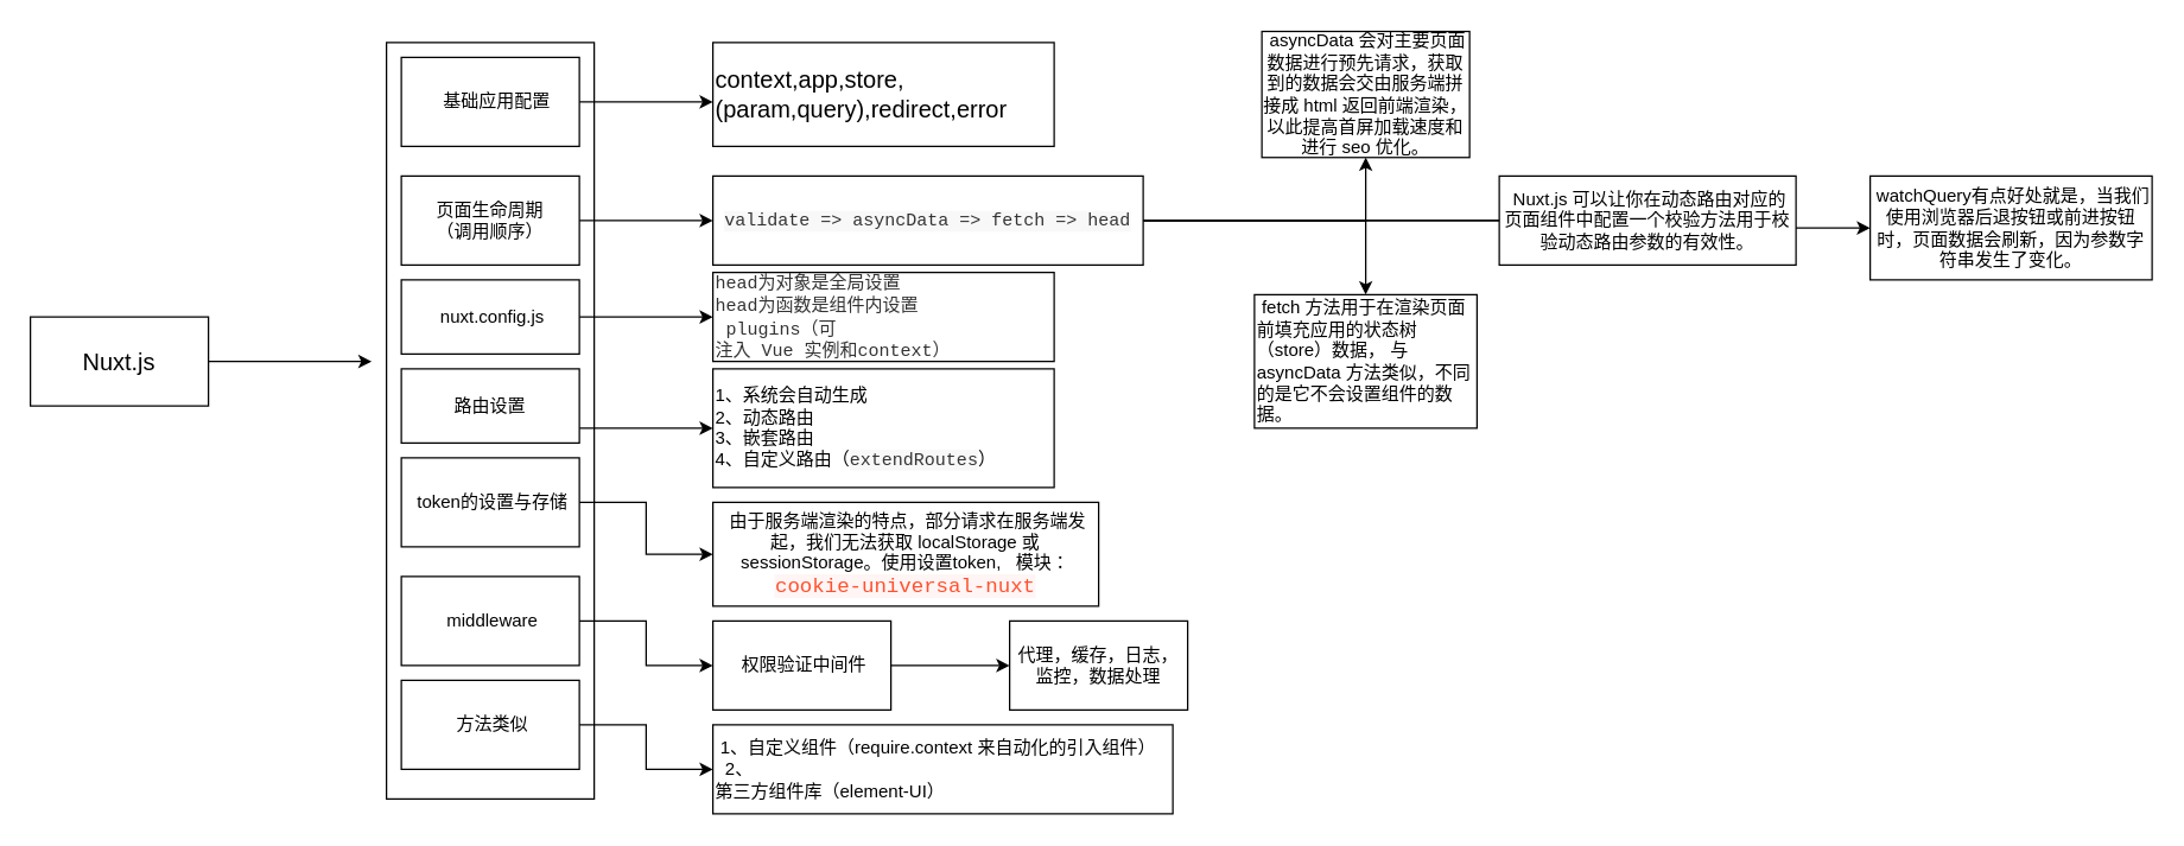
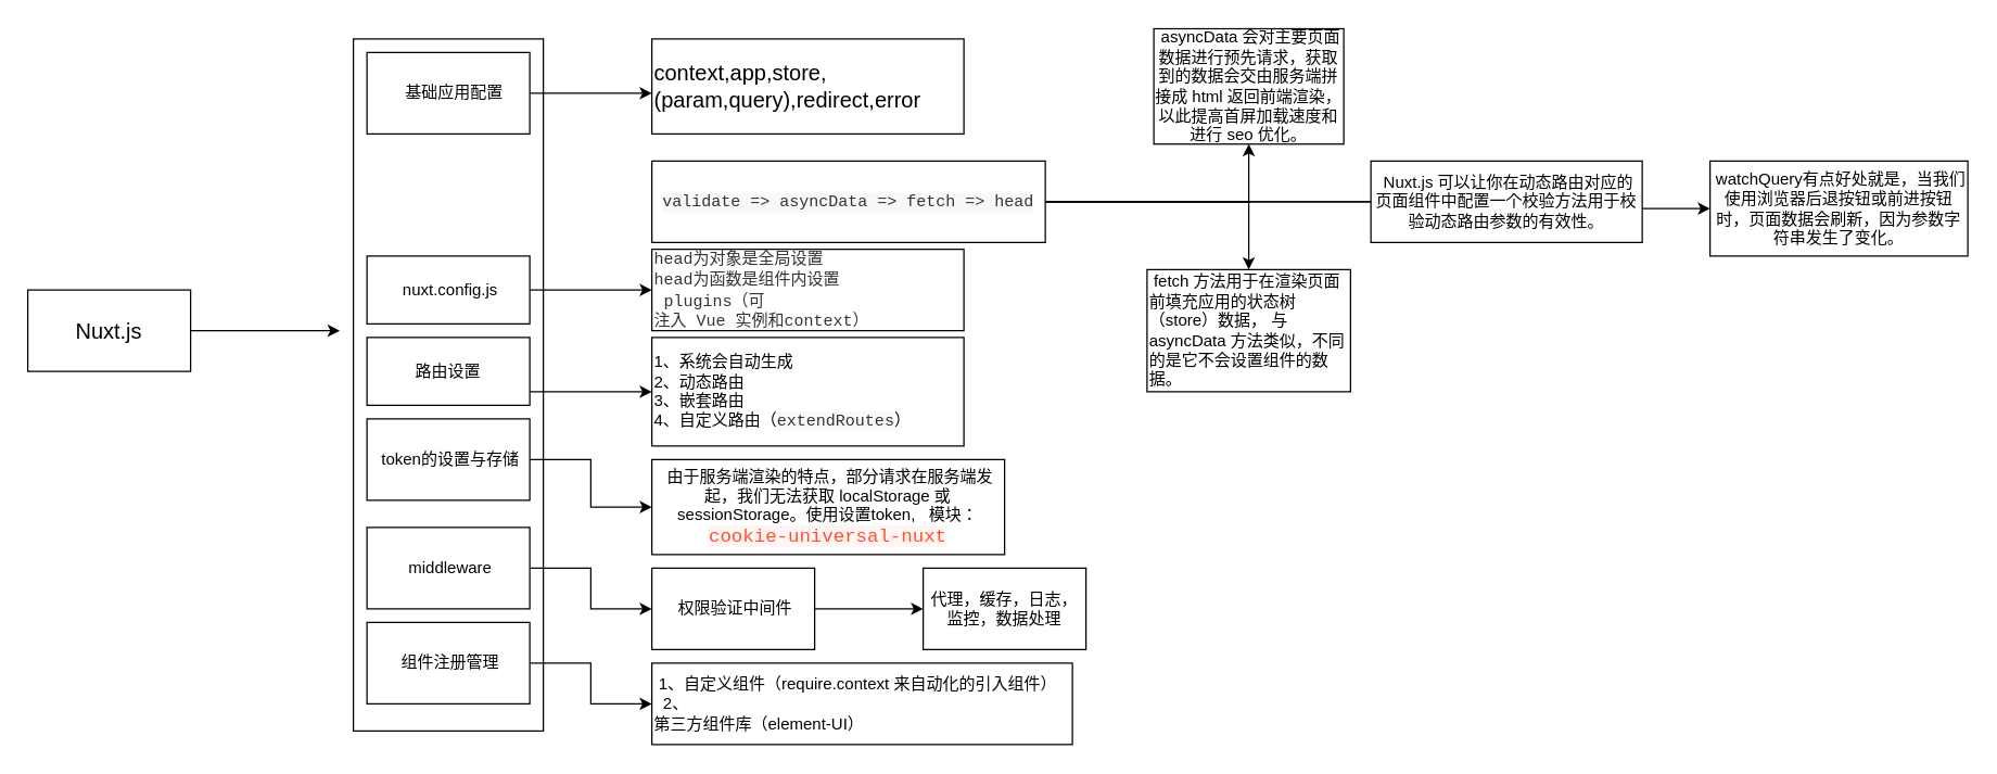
  <mxCell id="0" />
  <mxCell id="1" parent="0" />
  <mxCell id="2" value="" style="edgeStyle=orthogonalEdgeStyle;rounded=0;orthogonalLoop=1;jettySize=auto;html=1;fontSize=16;" edge="1" parent="1" source="3"><mxGeometry relative="1" as="geometry"><mxPoint x="250" y="243" as="targetPoint" /></mxGeometry></mxCell>
  <mxCell id="3" value="Nuxt.js" style="rounded=0;whiteSpace=wrap;html=1;labelBorderColor=none;fontSize=16;" parent="1" vertex="1"><mxGeometry x="20" y="213" width="120" height="60" as="geometry" /></mxCell>
  <mxCell id="4" value="context,app,store,(param,query),redirect,error" style="whiteSpace=wrap;html=1;fontSize=16;rounded=0;labelBorderColor=none;align=left;" vertex="1" parent="1"><mxGeometry x="480" y="28" width="230" height="70" as="geometry" /></mxCell>
  <mxCell id="5" value="" style="rounded=0;whiteSpace=wrap;html=1;labelBorderColor=none;fontSize=16;" vertex="1" parent="1"><mxGeometry x="260" y="28" width="140" height="510" as="geometry" /></mxCell>
  <mxCell id="6" style="edgeStyle=orthogonalEdgeStyle;rounded=0;orthogonalLoop=1;jettySize=auto;html=1;exitX=1;exitY=0.5;exitDx=0;exitDy=0;fontSize=12;" edge="1" parent="1" source="7"><mxGeometry relative="1" as="geometry"><mxPoint x="480" y="68" as="targetPoint" /></mxGeometry></mxCell>
  <mxCell id="7" value="&lt;span style=&quot;white-space: pre&quot;&gt;&#09;&lt;/span&gt;基础应用配置" style="rounded=0;whiteSpace=wrap;html=1;labelBorderColor=none;fontSize=12;align=left;" vertex="1" parent="1"><mxGeometry x="270" y="38" width="120" height="60" as="geometry" /></mxCell>
- <mxCell id="8" value="" style="edgeStyle=orthogonalEdgeStyle;rounded=0;orthogonalLoop=1;jettySize=auto;html=1;fontSize=12;" edge="1" parent="1" source="9" target="14"><mxGeometry relative="1" as="geometry" /></mxCell>
- <mxCell id="9" value="页面生命周期&lt;br&gt;（调用顺序）" style="rounded=0;whiteSpace=wrap;html=1;labelBorderColor=none;fontSize=12;" vertex="1" parent="1"><mxGeometry x="270" y="118" width="120" height="60" as="geometry" /></mxCell>
  <mxCell id="10" value="" style="edgeStyle=orthogonalEdgeStyle;rounded=0;orthogonalLoop=1;jettySize=auto;html=1;fontSize=12;" edge="1" parent="1" source="14" target="15"><mxGeometry relative="1" as="geometry" /></mxCell>
  <mxCell id="11" value="" style="edgeStyle=orthogonalEdgeStyle;rounded=0;orthogonalLoop=1;jettySize=auto;html=1;fontSize=12;" edge="1" parent="1" source="14" target="16"><mxGeometry relative="1" as="geometry" /></mxCell>
  <mxCell id="12" value="" style="edgeStyle=orthogonalEdgeStyle;rounded=0;orthogonalLoop=1;jettySize=auto;html=1;fontSize=12;endArrow=none;" edge="1" parent="1" source="14" target="17"><mxGeometry relative="1" as="geometry" /></mxCell>
  <mxCell id="13" value="" style="edgeStyle=orthogonalEdgeStyle;rounded=0;orthogonalLoop=1;jettySize=auto;html=1;fontSize=12;" edge="1" parent="1" source="14" target="18"><mxGeometry relative="1" as="geometry" /></mxCell>
  <mxCell id="14" value="&lt;span style=&quot;color: rgb(51 , 51 , 51) ; font-family: &amp;#34;menlo&amp;#34; , &amp;#34;monaco&amp;#34; , &amp;#34;consolas&amp;#34; , &amp;#34;courier new&amp;#34; , monospace ; background-color: rgb(248 , 248 , 248)&quot;&gt;validate  =&amp;gt;  asyncData  =&amp;gt;  fetch  =&amp;gt;  head&lt;/span&gt;" style="whiteSpace=wrap;html=1;rounded=0;labelBorderColor=none;" vertex="1" parent="1"><mxGeometry x="480" y="118" width="290" height="60" as="geometry" /></mxCell>
  <mxCell id="15" value="&amp;nbsp;asyncData 会对主要页面数据进行预先请求，获取到的数据会交由服务端拼接成 html 返回前端渲染，以此提高首屏加载速度和进行 seo 优化。" style="whiteSpace=wrap;html=1;rounded=0;labelBorderColor=none;" vertex="1" parent="1"><mxGeometry x="850" y="20.5" width="140" height="85" as="geometry" /></mxCell>
  <mxCell id="16" value="&amp;nbsp;fetch 方法用于在渲染页面前填充应用的状态树（store）数据， 与 asyncData 方法类似，不同的是它不会设置组件的数据。" style="whiteSpace=wrap;html=1;rounded=0;labelBorderColor=none;align=left;" vertex="1" parent="1"><mxGeometry x="845" y="198" width="150" height="90" as="geometry" /></mxCell>
  <mxCell id="17" value="&amp;nbsp;Nuxt.js 可以让你在动态路由对应的页面组件中配置一个校验方法用于校验动态路由参数的有效性。" style="whiteSpace=wrap;html=1;rounded=0;labelBorderColor=none;" vertex="1" parent="1"><mxGeometry x="1010" y="118" width="200" height="60" as="geometry" /></mxCell>
  <mxCell id="18" value="&amp;nbsp;watchQuery有点好处就是，当我们使用浏览器后退按钮或前进按钮时，页面数据会刷新，因为参数字符串发生了变化。" style="whiteSpace=wrap;html=1;rounded=0;labelBorderColor=none;" vertex="1" parent="1"><mxGeometry x="1260" y="118" width="190" height="70" as="geometry" /></mxCell>
  <mxCell id="19" value="" style="edgeStyle=orthogonalEdgeStyle;rounded=0;orthogonalLoop=1;jettySize=auto;html=1;fontSize=12;" edge="1" parent="1" source="20" target="21"><mxGeometry relative="1" as="geometry" /></mxCell>
  <mxCell id="20" value="&amp;nbsp;nuxt.config.js" style="rounded=0;whiteSpace=wrap;html=1;labelBorderColor=none;fontSize=12;" vertex="1" parent="1"><mxGeometry x="270" y="188" width="120" height="50" as="geometry" /></mxCell>
  <mxCell id="21" value="&lt;span style=&quot;color: rgb(51 , 51 , 51) ; font-family: &amp;quot;menlo&amp;quot; , &amp;quot;monaco&amp;quot; , &amp;quot;consolas&amp;quot; , &amp;quot;courier new&amp;quot; , monospace ; background-color: rgb(248 , 248 , 248)&quot;&gt; &lt;/span&gt;&lt;span class=&quot;hljs-attr&quot; style=&quot;color: rgb(51 , 51 , 51) ; font-family: &amp;quot;menlo&amp;quot; , &amp;quot;monaco&amp;quot; , &amp;quot;consolas&amp;quot; , &amp;quot;courier new&amp;quot; , monospace&quot;&gt;head为对象是全局设置&lt;br&gt;head为函数是组件内设置&lt;br&gt;&amp;nbsp;plugins（可&lt;br&gt;注入 Vue 实例和context）&lt;br&gt;&lt;/span&gt;" style="whiteSpace=wrap;html=1;rounded=0;labelBorderColor=none;align=left;" vertex="1" parent="1"><mxGeometry x="480" y="183" width="230" height="60" as="geometry" /></mxCell>
  <mxCell id="22" value="" style="edgeStyle=orthogonalEdgeStyle;rounded=0;orthogonalLoop=1;jettySize=auto;html=1;fontSize=12;" edge="1" parent="1" source="23" target="24"><mxGeometry relative="1" as="geometry"><Array as="points"><mxPoint x="420" y="288" /><mxPoint x="420" y="288" /></Array></mxGeometry></mxCell>
  <mxCell id="23" value="路由设置" style="rounded=0;whiteSpace=wrap;html=1;labelBorderColor=none;fontSize=12;" vertex="1" parent="1"><mxGeometry x="270" y="248" width="120" height="50" as="geometry" /></mxCell>
  <mxCell id="24" value="1、系统会自动生成&lt;br&gt;2、动态路由&lt;br&gt;3、嵌套路由&lt;br&gt;4、自定义路由（&lt;span style=&quot;color: rgb(51 , 51 , 51) ; font-family: &amp;quot;menlo&amp;quot; , &amp;quot;monaco&amp;quot; , &amp;quot;consolas&amp;quot; , &amp;quot;courier new&amp;quot; , monospace ; background-color: rgb(248 , 248 , 248)&quot;&gt;extendRoutes&lt;/span&gt;）" style="whiteSpace=wrap;html=1;rounded=0;labelBorderColor=none;align=left;" vertex="1" parent="1"><mxGeometry x="480" y="248" width="230" height="80" as="geometry" /></mxCell>
  <mxCell id="25" value="" style="edgeStyle=orthogonalEdgeStyle;rounded=0;orthogonalLoop=1;jettySize=auto;html=1;fontSize=12;" edge="1" parent="1" source="26" target="27"><mxGeometry relative="1" as="geometry" /></mxCell>
  <mxCell id="26" value="&amp;nbsp;token的设置与存储" style="rounded=0;whiteSpace=wrap;html=1;labelBorderColor=none;fontSize=12;" vertex="1" parent="1"><mxGeometry x="270" y="308" width="120" height="60" as="geometry" /></mxCell>
  <mxCell id="27" value="&amp;nbsp;由于服务端渲染的特点，部分请求在服务端发起，我们无法获取 localStorage 或 sessionStorage。使用设置token,&amp;nbsp; &amp;nbsp;模块：&lt;span style=&quot;color: rgb(255 , 80 , 44) ; font-family: &amp;#34;menlo&amp;#34; , &amp;#34;monaco&amp;#34; , &amp;#34;consolas&amp;#34; , &amp;#34;courier new&amp;#34; , monospace ; font-size: 13.92px ; background-color: rgb(255 , 245 , 245)&quot;&gt;cookie-universal-nuxt&lt;/span&gt;" style="whiteSpace=wrap;html=1;rounded=0;labelBorderColor=none;" vertex="1" parent="1"><mxGeometry x="480" y="338" width="260" height="70" as="geometry" /></mxCell>
  <mxCell id="28" value="" style="edgeStyle=orthogonalEdgeStyle;rounded=0;orthogonalLoop=1;jettySize=auto;html=1;fontSize=12;" edge="1" parent="1" source="29" target="31"><mxGeometry relative="1" as="geometry" /></mxCell>
  <mxCell id="29" value="&amp;nbsp;middleware" style="rounded=0;whiteSpace=wrap;html=1;labelBorderColor=none;fontSize=12;" vertex="1" parent="1"><mxGeometry x="270" y="388" width="120" height="60" as="geometry" /></mxCell>
  <mxCell id="30" value="" style="edgeStyle=orthogonalEdgeStyle;rounded=0;orthogonalLoop=1;jettySize=auto;html=1;fontSize=12;" edge="1" parent="1" source="31" target="35"><mxGeometry relative="1" as="geometry" /></mxCell>
  <mxCell id="31" value="&amp;nbsp;权限验证中间件" style="whiteSpace=wrap;html=1;rounded=0;labelBorderColor=none;" vertex="1" parent="1"><mxGeometry x="480" y="418" width="120" height="60" as="geometry" /></mxCell>
  <mxCell id="32" value="" style="edgeStyle=orthogonalEdgeStyle;rounded=0;orthogonalLoop=1;jettySize=auto;html=1;fontSize=12;" edge="1" parent="1" source="33" target="34"><mxGeometry relative="1" as="geometry" /></mxCell>
- <mxCell id="33" value="&amp;nbsp;方法类似" style="rounded=0;whiteSpace=wrap;html=1;labelBorderColor=none;fontSize=12;" vertex="1" parent="1"><mxGeometry x="270" y="458" width="120" height="60" as="geometry" /></mxCell>
+ <mxCell id="33" value="&amp;nbsp;组件注册管理" style="rounded=0;whiteSpace=wrap;html=1;labelBorderColor=none;fontSize=12;" vertex="1" parent="1"><mxGeometry x="270" y="458" width="120" height="60" as="geometry" /></mxCell>
  <mxCell id="34" value="&amp;nbsp;1、自定义组件（require.context 来自动化的引入组件）&lt;br&gt;&amp;nbsp; 2、&lt;br/&gt;第三方组件库（element-UI）" style="whiteSpace=wrap;html=1;rounded=0;labelBorderColor=none;align=left;" vertex="1" parent="1"><mxGeometry x="480" y="488" width="310" height="60" as="geometry" /></mxCell>
  <mxCell id="35" value="代理，缓存，日志，监控，数据处理" style="whiteSpace=wrap;html=1;rounded=0;labelBorderColor=none;" vertex="1" parent="1"><mxGeometry x="680" y="418" width="120" height="60" as="geometry" /></mxCell>
